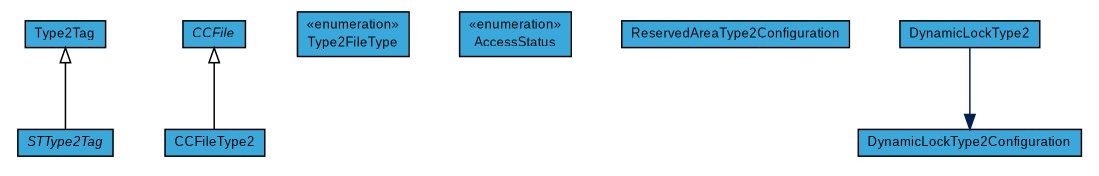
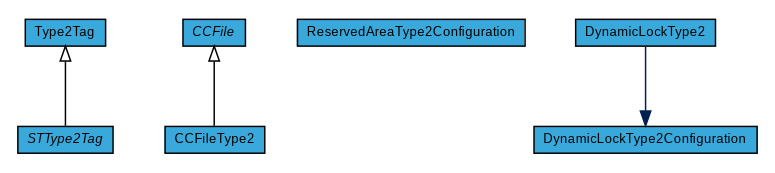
  digraph {
    nodesep=0.25
    ranksep=0.5
    node [fontcolor=black fontname=arial fontsize=9.0 shape=plaintext]
    edge [arrowtail=empty dir=back fontname=arial fontsize=10 headport=p labelfontname=arial labelfontsize=10 tailport=p]
    n1 [label=<<table title="com.st.st25sdk.type2.Type2Tag" border="0" cellborder="1" cellspacing="0" cellpadding="2" port="p" bgcolor="#39a9dc" href="./Type2Tag.html"> 		<tr><td><table border="0" cellspacing="0" cellpadding="1"> <tr><td align="center" balign="center"> Type2Tag </td></tr> 		</table></td></tr> 		</table>>]
    n2 [label=<<table title="com.st.st25sdk.type2.STType2Tag" border="0" cellborder="1" cellspacing="0" cellpadding="2" port="p" bgcolor="#39a9dc" href="./STType2Tag.html"> 		<tr><td><table border="0" cellspacing="0" cellpadding="1"> <tr><td align="center" balign="center"><font face="arial italic"> STType2Tag </font></td></tr> 		</table></td></tr> 		</table>>]
    n3 [label=<<table title="com.st.st25sdk.type2.CCFileType2" border="0" cellborder="1" cellspacing="0" cellpadding="2" port="p" bgcolor="#39a9dc" href="./CCFileType2.html"> 		<tr><td><table border="0" cellspacing="0" cellpadding="1"> <tr><td align="center" balign="center"> CCFileType2 </td></tr> 		</table></td></tr> 		</table>>]
-   n4 [label=<<table title="com.st.st25sdk.type2.Type2Tag.Type2FileType" border="0" cellborder="1" cellspacing="0" cellpadding="2" port="p" bgcolor="#39a9dc" href="./Type2Tag.Type2FileType.html"> 		<tr><td><table border="0" cellspacing="0" cellpadding="1"> <tr><td align="center" balign="center"> &#171;enumeration&#187; </td></tr> <tr><td align="center" balign="center"> Type2FileType </td></tr> 		</table></td></tr> 		</table>>]
-   n5 [label=<<table title="com.st.st25sdk.type2.Type2Tag.AccessStatus" border="0" cellborder="1" cellspacing="0" cellpadding="2" port="p" bgcolor="#39a9dc" href="./Type2Tag.AccessStatus.html"> 		<tr><td><table border="0" cellspacing="0" cellpadding="1"> <tr><td align="center" balign="center"> &#171;enumeration&#187; </td></tr> <tr><td align="center" balign="center"> AccessStatus </td></tr> 		</table></td></tr> 		</table>>]
    n6 [label=<<table title="com.st.st25sdk.type2.ReservedAreaType2Configuration" border="0" cellborder="1" cellspacing="0" cellpadding="2" port="p" bgcolor="#39a9dc" href="./ReservedAreaType2Configuration.html"> 		<tr><td><table border="0" cellspacing="0" cellpadding="1"> <tr><td align="center" balign="center"> ReservedAreaType2Configuration </td></tr> 		</table></td></tr> 		</table>>]
    n7 [label=<<table title="com.st.st25sdk.type2.DynamicLockType2Configuration" border="0" cellborder="1" cellspacing="0" cellpadding="2" port="p" bgcolor="#39a9dc" href="./DynamicLockType2Configuration.html"> 		<tr><td><table border="0" cellspacing="0" cellpadding="1"> <tr><td align="center" balign="center"> DynamicLockType2Configuration </td></tr> 		</table></td></tr> 		</table>>]
    n8 [label=<<table title="com.st.st25sdk.type2.DynamicLockType2" border="0" cellborder="1" cellspacing="0" cellpadding="2" port="p" bgcolor="#39a9dc" href="./DynamicLockType2.html"> 		<tr><td><table border="0" cellspacing="0" cellpadding="1"> <tr><td align="center" balign="center"> DynamicLockType2 </td></tr> 		</table></td></tr> 		</table>>]
    n9 [label=<<table title="com.st.st25sdk.type2.CCFile" border="0" cellborder="1" cellspacing="0" cellpadding="2" port="p" bgcolor="#39a9dc" href="./CCFile.html"> 		<tr><td><table border="0" cellspacing="0" cellpadding="1"> <tr><td align="center" balign="center"><font face="arial italic"> CCFile </font></td></tr> 		</table></td></tr> 		</table>>]
    n1 -> n2
    n8 -> n7 [arrowhead=normal color="#002052" fontcolor="#002052" fontsize=10.0 arrowtail="" dir=""]
    n9 -> n3
  }
